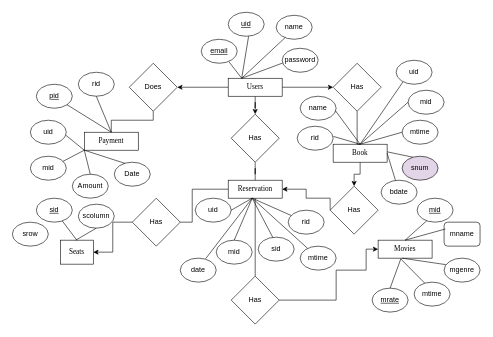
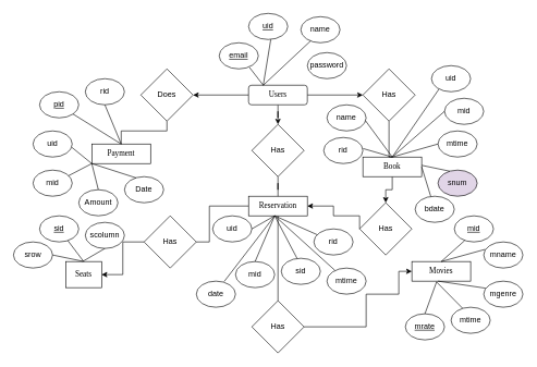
  <mxCell id="0" />
  <mxCell id="1" parent="0" />
  <mxCell id="2" style="edgeStyle=orthogonalEdgeStyle;rounded=0;orthogonalLoop=1;jettySize=auto;html=1;entryX=0.5;entryY=0;entryDx=0;entryDy=0;" parent="1" source="3" target="25" edge="1"><mxGeometry relative="1" as="geometry" /></mxCell>
  <mxCell id="3" value="&lt;font face=&quot;Times New Roman&quot;&gt;Book&lt;/font&gt;" style="rounded=0;whiteSpace=wrap;html=1;" parent="1" vertex="1"><mxGeometry x="555" y="240" width="90" height="30" as="geometry" /></mxCell>
  <mxCell id="4" value="&lt;font face=&quot;Times New Roman&quot;&gt;Movies&lt;br&gt;&lt;/font&gt;" style="rounded=0;whiteSpace=wrap;html=1;" parent="1" vertex="1"><mxGeometry x="630" y="400" width="90" height="30" as="geometry" /></mxCell>
  <mxCell id="5" value="&lt;font face=&quot;Times New Roman&quot;&gt;&lt;font style=&quot;font-size: 12px;&quot;&gt;Payment&lt;/font&gt;&lt;br&gt;&lt;/font&gt;" style="rounded=0;whiteSpace=wrap;html=1;" parent="1" vertex="1"><mxGeometry x="140" y="220" width="90" height="30" as="geometry" /></mxCell>
  <mxCell id="6" style="edgeStyle=orthogonalEdgeStyle;rounded=0;orthogonalLoop=1;jettySize=auto;html=1;entryX=0.5;entryY=0;entryDx=0;entryDy=0;endArrow=none;endFill=0;" parent="1" source="8" target="21" edge="1"><mxGeometry relative="1" as="geometry" /></mxCell>
  <mxCell id="7" value="" style="edgeStyle=orthogonalEdgeStyle;rounded=0;orthogonalLoop=1;jettySize=auto;html=1;endArrow=none;endFill=0;" parent="1" source="8" target="23" edge="1"><mxGeometry relative="1" as="geometry"><Array as="points"><mxPoint x="320" y="315" /><mxPoint x="320" y="370" /></Array></mxGeometry></mxCell>
  <mxCell id="8" value="&lt;font face=&quot;Times New Roman&quot;&gt;&lt;font style=&quot;font-size: 12px;&quot;&gt;Reservation&lt;/font&gt;&lt;br&gt;&lt;/font&gt;" style="rounded=0;whiteSpace=wrap;html=1;" parent="1" vertex="1"><mxGeometry x="380" y="300" width="90" height="30" as="geometry" /></mxCell>
  <mxCell id="9" value="&lt;font face=&quot;Times New Roman&quot;&gt;&lt;font style=&quot;font-size: 12px;&quot;&gt;Seats&lt;/font&gt;&lt;br&gt;&lt;/font&gt;" style="rounded=0;whiteSpace=wrap;html=1;" parent="1" vertex="1"><mxGeometry x="100" y="400" width="55" height="40" as="geometry" /></mxCell>
  <mxCell id="10" value="" style="edgeStyle=orthogonalEdgeStyle;rounded=0;orthogonalLoop=1;jettySize=auto;html=1;endArrow=classic;endFill=1;" parent="1" source="13" target="15" edge="1"><mxGeometry relative="1" as="geometry" /></mxCell>
  <mxCell id="11" value="" style="edgeStyle=orthogonalEdgeStyle;rounded=0;orthogonalLoop=1;jettySize=auto;html=1;endArrow=classic;endFill=1;" parent="1" source="13" target="17" edge="1"><mxGeometry relative="1" as="geometry" /></mxCell>
  <mxCell id="12" style="edgeStyle=orthogonalEdgeStyle;rounded=0;orthogonalLoop=1;jettySize=auto;html=1;entryX=0.5;entryY=0;entryDx=0;entryDy=0;" parent="1" source="13" target="19" edge="1"><mxGeometry relative="1" as="geometry" /></mxCell>
- <mxCell id="13" value="&lt;font face=&quot;Times New Roman&quot;&gt;&lt;font style=&quot;font-size: 12px;&quot;&gt;Users&lt;/font&gt;&lt;br&gt;&lt;/font&gt;" style="rounded=0;whiteSpace=wrap;html=1;" parent="1" vertex="1"><mxGeometry x="380" y="130" width="90" height="30" as="geometry" /></mxCell>
+ <mxCell id="13" value="&lt;font face=&quot;Times New Roman&quot;&gt;&lt;font style=&quot;font-size: 12px;&quot;&gt;Users&lt;/font&gt;&lt;br&gt;&lt;/font&gt;" style="whiteSpace=wrap;html=1;rounded=1;" parent="1" vertex="1"><mxGeometry x="380" y="130" width="90" height="30" as="geometry" /></mxCell>
  <mxCell id="14" style="edgeStyle=orthogonalEdgeStyle;rounded=0;orthogonalLoop=1;jettySize=auto;html=1;entryX=0.5;entryY=0;entryDx=0;entryDy=0;endArrow=none;endFill=0;" parent="1" source="15" target="3" edge="1"><mxGeometry relative="1" as="geometry"><Array as="points"><mxPoint x="595" y="240" /></Array></mxGeometry></mxCell>
  <mxCell id="15" value="Has" style="rhombus;whiteSpace=wrap;html=1;rounded=0;" parent="1" vertex="1"><mxGeometry x="555" y="105" width="80" height="80" as="geometry" /></mxCell>
  <mxCell id="16" value="" style="edgeStyle=orthogonalEdgeStyle;rounded=0;orthogonalLoop=1;jettySize=auto;html=1;endArrow=none;endFill=0;" parent="1" source="17" target="5" edge="1"><mxGeometry relative="1" as="geometry"><Array as="points"><mxPoint x="255" y="200" /><mxPoint x="185" y="200" /></Array></mxGeometry></mxCell>
  <mxCell id="17" value="Does" style="rhombus;whiteSpace=wrap;html=1;rounded=0;" parent="1" vertex="1"><mxGeometry x="215" y="105" width="80" height="80" as="geometry" /></mxCell>
  <mxCell id="18" style="edgeStyle=orthogonalEdgeStyle;rounded=0;orthogonalLoop=1;jettySize=auto;html=1;endArrow=none;endFill=0;" parent="1" source="19" target="8" edge="1"><mxGeometry relative="1" as="geometry" /></mxCell>
  <mxCell id="19" value="Has" style="rhombus;whiteSpace=wrap;html=1;rounded=0;" parent="1" vertex="1"><mxGeometry x="385" y="190" width="80" height="80" as="geometry" /></mxCell>
  <mxCell id="20" style="edgeStyle=orthogonalEdgeStyle;rounded=0;orthogonalLoop=1;jettySize=auto;html=1;entryX=0;entryY=0.5;entryDx=0;entryDy=0;" parent="1" source="21" target="4" edge="1"><mxGeometry relative="1" as="geometry"><Array as="points"><mxPoint x="560" y="500" /><mxPoint x="560" y="450" /><mxPoint x="610" y="450" /><mxPoint x="610" y="415" /></Array></mxGeometry></mxCell>
  <mxCell id="21" value="Has" style="rhombus;whiteSpace=wrap;html=1;rounded=0;" parent="1" vertex="1"><mxGeometry x="385" y="460" width="80" height="80" as="geometry" /></mxCell>
  <mxCell id="22" value="" style="edgeStyle=orthogonalEdgeStyle;rounded=0;orthogonalLoop=1;jettySize=auto;html=1;" parent="1" source="23" target="9" edge="1"><mxGeometry relative="1" as="geometry" /></mxCell>
  <mxCell id="23" value="Has" style="rhombus;whiteSpace=wrap;html=1;rounded=0;" parent="1" vertex="1"><mxGeometry x="220" y="330" width="80" height="80" as="geometry" /></mxCell>
  <mxCell id="24" style="edgeStyle=orthogonalEdgeStyle;rounded=0;orthogonalLoop=1;jettySize=auto;html=1;exitX=0;exitY=0.5;exitDx=0;exitDy=0;" parent="1" source="25" target="8" edge="1"><mxGeometry relative="1" as="geometry"><Array as="points"><mxPoint x="550" y="330" /><mxPoint x="510" y="330" /><mxPoint x="510" y="315" /></Array></mxGeometry></mxCell>
  <mxCell id="25" value="Has" style="rhombus;whiteSpace=wrap;html=1;rounded=0;" parent="1" vertex="1"><mxGeometry x="550" y="310" width="80" height="80" as="geometry" /></mxCell>
  <mxCell id="26" value="uid" style="ellipse;whiteSpace=wrap;html=1;" parent="1" vertex="1"><mxGeometry x="50" y="200" width="60" height="40" as="geometry" /></mxCell>
  <mxCell id="27" value="rid&lt;br&gt;" style="ellipse;whiteSpace=wrap;html=1;" parent="1" vertex="1"><mxGeometry x="130" y="120" width="60" height="40" as="geometry" /></mxCell>
  <mxCell id="28" value="&lt;u&gt;pid&lt;/u&gt;" style="ellipse;whiteSpace=wrap;html=1;" parent="1" vertex="1"><mxGeometry x="60" y="140" width="60" height="40" as="geometry" /></mxCell>
  <mxCell id="29" value="mid" style="ellipse;whiteSpace=wrap;html=1;" parent="1" vertex="1"><mxGeometry x="50" y="260" width="60" height="40" as="geometry" /></mxCell>
  <mxCell id="30" value="Amount" style="ellipse;whiteSpace=wrap;html=1;" parent="1" vertex="1"><mxGeometry x="120" y="290" width="60" height="40" as="geometry" /></mxCell>
  <mxCell id="31" value="Date" style="ellipse;whiteSpace=wrap;html=1;" parent="1" vertex="1"><mxGeometry x="190" y="270" width="60" height="40" as="geometry" /></mxCell>
  <mxCell id="32" value="" style="endArrow=none;html=1;rounded=0;entryX=0.5;entryY=1;entryDx=0;entryDy=0;exitX=0.5;exitY=0;exitDx=0;exitDy=0;" parent="1" source="5" target="27" edge="1"><mxGeometry width="50" height="50" relative="1" as="geometry"><mxPoint x="320" y="315" as="sourcePoint" /><mxPoint x="50" y="105" as="targetPoint" /><Array as="points" /></mxGeometry></mxCell>
  <mxCell id="33" value="" style="endArrow=none;html=1;rounded=0;entryX=1;entryY=1;entryDx=0;entryDy=0;exitX=0.5;exitY=0;exitDx=0;exitDy=0;" parent="1" source="5" target="28" edge="1"><mxGeometry width="50" height="50" relative="1" as="geometry"><mxPoint x="180" y="220" as="sourcePoint" /><mxPoint x="170" y="150" as="targetPoint" /><Array as="points" /></mxGeometry></mxCell>
  <mxCell id="34" value="" style="endArrow=none;html=1;rounded=0;entryX=0.992;entryY=0.632;entryDx=0;entryDy=0;exitX=0;exitY=1;exitDx=0;exitDy=0;entryPerimeter=0;" parent="1" source="5" target="26" edge="1"><mxGeometry width="50" height="50" relative="1" as="geometry"><mxPoint x="159" y="280" as="sourcePoint" /><mxPoint x="90" y="234" as="targetPoint" /><Array as="points" /></mxGeometry></mxCell>
  <mxCell id="35" value="" style="endArrow=none;html=1;rounded=0;entryX=0.904;entryY=0.217;entryDx=0;entryDy=0;exitX=0;exitY=1;exitDx=0;exitDy=0;entryPerimeter=0;" parent="1" source="5" target="29" edge="1"><mxGeometry width="50" height="50" relative="1" as="geometry"><mxPoint x="150" y="253" as="sourcePoint" /><mxPoint x="100" y="240" as="targetPoint" /><Array as="points" /></mxGeometry></mxCell>
  <mxCell id="36" value="" style="endArrow=none;html=1;rounded=0;entryX=0.5;entryY=0;entryDx=0;entryDy=0;exitX=0;exitY=1;exitDx=0;exitDy=0;" parent="1" source="5" target="30" edge="1"><mxGeometry width="50" height="50" relative="1" as="geometry"><mxPoint x="150" y="260" as="sourcePoint" /><mxPoint x="104" y="309" as="targetPoint" /><Array as="points" /></mxGeometry></mxCell>
  <mxCell id="37" value="" style="endArrow=none;html=1;rounded=0;entryX=0.3;entryY=0.05;entryDx=0;entryDy=0;entryPerimeter=0;exitX=0;exitY=1;exitDx=0;exitDy=0;" parent="1" source="5" target="31" edge="1"><mxGeometry width="50" height="50" relative="1" as="geometry"><mxPoint x="160" y="250" as="sourcePoint" /><mxPoint x="160" y="300" as="targetPoint" /><Array as="points" /></mxGeometry></mxCell>
  <mxCell id="38" value="&lt;u&gt;uid&lt;/u&gt;" style="ellipse;whiteSpace=wrap;html=1;" parent="1" vertex="1"><mxGeometry x="380" y="20" width="60" height="40" as="geometry" /></mxCell>
  <mxCell id="39" value="name" style="ellipse;whiteSpace=wrap;html=1;" parent="1" vertex="1"><mxGeometry x="460" y="25" width="60" height="40" as="geometry" /></mxCell>
  <mxCell id="40" value="&lt;u&gt;email&lt;/u&gt;" style="ellipse;whiteSpace=wrap;html=1;" parent="1" vertex="1"><mxGeometry x="335" y="65" width="60" height="40" as="geometry" /></mxCell>
  <mxCell id="41" value="password" style="ellipse;whiteSpace=wrap;html=1;" parent="1" vertex="1"><mxGeometry x="470" y="80" width="60" height="40" as="geometry" /></mxCell>
  <mxCell id="42" value="" style="endArrow=none;html=1;rounded=0;entryX=0.772;entryY=0.942;entryDx=0;entryDy=0;exitX=0.25;exitY=0;exitDx=0;exitDy=0;entryPerimeter=0;" parent="1" source="13" target="40" edge="1"><mxGeometry width="50" height="50" relative="1" as="geometry"><mxPoint x="195" y="230" as="sourcePoint" /><mxPoint x="170" y="170" as="targetPoint" /><Array as="points" /></mxGeometry></mxCell>
  <mxCell id="43" value="" style="endArrow=none;html=1;rounded=0;entryX=0.772;entryY=0.942;entryDx=0;entryDy=0;exitX=0.25;exitY=0;exitDx=0;exitDy=0;entryPerimeter=0;" parent="1" source="13" edge="1"><mxGeometry width="50" height="50" relative="1" as="geometry"><mxPoint x="436" y="87" as="sourcePoint" /><mxPoint x="414" y="60" as="targetPoint" /><Array as="points" /></mxGeometry></mxCell>
  <mxCell id="44" value="" style="endArrow=none;html=1;rounded=0;entryX=0.249;entryY=0.93;entryDx=0;entryDy=0;exitX=0.25;exitY=0;exitDx=0;exitDy=0;entryPerimeter=0;" parent="1" source="13" target="39" edge="1"><mxGeometry width="50" height="50" relative="1" as="geometry"><mxPoint x="413" y="140" as="sourcePoint" /><mxPoint x="424" y="70" as="targetPoint" /><Array as="points" /></mxGeometry></mxCell>
- <mxCell id="45" value="" style="endArrow=none;html=1;rounded=0;entryX=0.013;entryY=0.616;entryDx=0;entryDy=0;exitX=0.25;exitY=0;exitDx=0;exitDy=0;entryPerimeter=0;" parent="1" source="13" target="41" edge="1"><mxGeometry width="50" height="50" relative="1" as="geometry"><mxPoint x="413" y="140" as="sourcePoint" /><mxPoint x="485" y="72" as="targetPoint" /><Array as="points" /></mxGeometry></mxCell>
  <mxCell id="46" value="rid&lt;br&gt;" style="ellipse;whiteSpace=wrap;html=1;" parent="1" vertex="1"><mxGeometry x="480" y="350" width="60" height="40" as="geometry" /></mxCell>
  <mxCell id="47" value="sid" style="ellipse;whiteSpace=wrap;html=1;" parent="1" vertex="1"><mxGeometry x="430" y="395" width="60" height="40" as="geometry" /></mxCell>
  <mxCell id="48" value="mid" style="ellipse;whiteSpace=wrap;html=1;" parent="1" vertex="1"><mxGeometry x="360" y="400" width="60" height="40" as="geometry" /></mxCell>
  <mxCell id="49" value="uid" style="ellipse;whiteSpace=wrap;html=1;" parent="1" vertex="1"><mxGeometry x="325" y="330" width="60" height="40" as="geometry" /></mxCell>
  <mxCell id="50" value="mtime" style="ellipse;whiteSpace=wrap;html=1;" parent="1" vertex="1"><mxGeometry x="500" y="410" width="60" height="40" as="geometry" /></mxCell>
  <mxCell id="51" value="date" style="ellipse;whiteSpace=wrap;html=1;" parent="1" vertex="1"><mxGeometry x="300" y="430" width="60" height="40" as="geometry" /></mxCell>
  <mxCell id="52" value="" style="endArrow=none;html=1;rounded=0;" parent="1" source="46" edge="1"><mxGeometry width="50" height="50" relative="1" as="geometry"><mxPoint x="150" y="260" as="sourcePoint" /><mxPoint x="420" y="330" as="targetPoint" /><Array as="points" /></mxGeometry></mxCell>
  <mxCell id="53" value="" style="endArrow=none;html=1;rounded=0;exitX=1;exitY=0.5;exitDx=0;exitDy=0;" parent="1" source="49" edge="1"><mxGeometry width="50" height="50" relative="1" as="geometry"><mxPoint x="489" y="376" as="sourcePoint" /><mxPoint x="420" y="330" as="targetPoint" /><Array as="points" /></mxGeometry></mxCell>
  <mxCell id="54" value="" style="endArrow=none;html=1;rounded=0;exitX=0.406;exitY=0.01;exitDx=0;exitDy=0;exitPerimeter=0;" parent="1" source="47" edge="1"><mxGeometry width="50" height="50" relative="1" as="geometry"><mxPoint x="470" y="410" as="sourcePoint" /><mxPoint x="420" y="330" as="targetPoint" /><Array as="points" /></mxGeometry></mxCell>
  <mxCell id="55" value="" style="endArrow=none;html=1;rounded=0;exitX=0.206;exitY=0.091;exitDx=0;exitDy=0;exitPerimeter=0;" parent="1" source="50" edge="1"><mxGeometry width="50" height="50" relative="1" as="geometry"><mxPoint x="511" y="413" as="sourcePoint" /><mxPoint x="420" y="330" as="targetPoint" /><Array as="points" /></mxGeometry></mxCell>
  <mxCell id="56" value="" style="endArrow=none;html=1;rounded=0;exitX=0.5;exitY=0;exitDx=0;exitDy=0;" parent="1" source="48" edge="1"><mxGeometry width="50" height="50" relative="1" as="geometry"><mxPoint x="480" y="420" as="sourcePoint" /><mxPoint x="420" y="330" as="targetPoint" /><Array as="points" /></mxGeometry></mxCell>
  <mxCell id="57" value="" style="endArrow=none;html=1;rounded=0;exitX=0.711;exitY=0.015;exitDx=0;exitDy=0;exitPerimeter=0;" parent="1" source="51" edge="1"><mxGeometry width="50" height="50" relative="1" as="geometry"><mxPoint x="400" y="430" as="sourcePoint" /><mxPoint x="420" y="330" as="targetPoint" /><Array as="points" /></mxGeometry></mxCell>
  <mxCell id="58" value="uid" style="ellipse;whiteSpace=wrap;html=1;" parent="1" vertex="1"><mxGeometry x="660" y="100" width="60" height="40" as="geometry" /></mxCell>
  <mxCell id="59" value="mid" style="ellipse;whiteSpace=wrap;html=1;" parent="1" vertex="1"><mxGeometry x="680" y="150" width="60" height="40" as="geometry" /></mxCell>
  <mxCell id="60" value="name" style="ellipse;whiteSpace=wrap;html=1;" parent="1" vertex="1"><mxGeometry x="500" y="160" width="60" height="40" as="geometry" /></mxCell>
  <mxCell id="61" value="rid&lt;br&gt;" style="ellipse;whiteSpace=wrap;html=1;" parent="1" vertex="1"><mxGeometry x="495" y="210" width="60" height="40" as="geometry" /></mxCell>
  <mxCell id="62" value="mtime" style="ellipse;whiteSpace=wrap;html=1;" parent="1" vertex="1"><mxGeometry x="670" y="200" width="60" height="40" as="geometry" /></mxCell>
  <mxCell id="63" value="snum" style="ellipse;whiteSpace=wrap;html=1;fillColor=#e1d5e7;" parent="1" vertex="1"><mxGeometry x="670" y="260" width="60" height="40" as="geometry" /></mxCell>
  <mxCell id="64" value="bdate" style="ellipse;whiteSpace=wrap;html=1;" parent="1" vertex="1"><mxGeometry x="635" y="300" width="60" height="40" as="geometry" /></mxCell>
  <mxCell id="65" value="" style="endArrow=none;html=1;rounded=0;entryX=0.187;entryY=0.909;entryDx=0;entryDy=0;entryPerimeter=0;" parent="1" target="58" edge="1"><mxGeometry width="50" height="50" relative="1" as="geometry"><mxPoint x="600" y="240" as="sourcePoint" /><mxPoint x="481" y="115" as="targetPoint" /><Array as="points" /></mxGeometry></mxCell>
  <mxCell id="66" value="" style="endArrow=none;html=1;rounded=0;entryX=0;entryY=0.5;entryDx=0;entryDy=0;" parent="1" target="59" edge="1"><mxGeometry width="50" height="50" relative="1" as="geometry"><mxPoint x="600" y="240" as="sourcePoint" /><mxPoint x="680" y="150" as="targetPoint" /><Array as="points" /></mxGeometry></mxCell>
  <mxCell id="67" value="" style="endArrow=none;html=1;rounded=0;entryX=0.982;entryY=0.606;entryDx=0;entryDy=0;entryPerimeter=0;" parent="1" target="60" edge="1"><mxGeometry width="50" height="50" relative="1" as="geometry"><mxPoint x="600" y="240" as="sourcePoint" /><mxPoint x="681" y="146" as="targetPoint" /><Array as="points" /></mxGeometry></mxCell>
  <mxCell id="68" value="" style="endArrow=none;html=1;rounded=0;entryX=1.006;entryY=0.425;entryDx=0;entryDy=0;entryPerimeter=0;exitX=0.5;exitY=0;exitDx=0;exitDy=0;" parent="1" source="3" target="61" edge="1"><mxGeometry width="50" height="50" relative="1" as="geometry"><mxPoint x="610" y="250" as="sourcePoint" /><mxPoint x="569" y="194" as="targetPoint" /><Array as="points" /></mxGeometry></mxCell>
  <mxCell id="69" value="" style="endArrow=none;html=1;rounded=0;entryX=0;entryY=0.5;entryDx=0;entryDy=0;exitX=0.5;exitY=0;exitDx=0;exitDy=0;" parent="1" source="3" target="62" edge="1"><mxGeometry width="50" height="50" relative="1" as="geometry"><mxPoint x="610" y="250" as="sourcePoint" /><mxPoint x="565" y="237" as="targetPoint" /><Array as="points" /></mxGeometry></mxCell>
  <mxCell id="70" value="" style="endArrow=none;html=1;rounded=0;entryX=0.3;entryY=0.042;entryDx=0;entryDy=0;exitX=1;exitY=0.422;exitDx=0;exitDy=0;entryPerimeter=0;exitPerimeter=0;" parent="1" source="3" target="63" edge="1"><mxGeometry width="50" height="50" relative="1" as="geometry"><mxPoint x="610" y="250" as="sourcePoint" /><mxPoint x="680" y="230" as="targetPoint" /><Array as="points" /></mxGeometry></mxCell>
  <mxCell id="71" value="" style="endArrow=none;html=1;rounded=0;exitX=1;exitY=0.5;exitDx=0;exitDy=0;" parent="1" source="3" target="64" edge="1"><mxGeometry width="50" height="50" relative="1" as="geometry"><mxPoint x="655" y="263" as="sourcePoint" /><mxPoint x="698" y="272" as="targetPoint" /><Array as="points" /></mxGeometry></mxCell>
  <mxCell id="72" value="&lt;u&gt;sid&lt;/u&gt;" style="ellipse;whiteSpace=wrap;html=1;" parent="1" vertex="1"><mxGeometry x="60" y="330" width="60" height="40" as="geometry" /></mxCell>
  <mxCell id="73" value="scolumn" style="ellipse;whiteSpace=wrap;html=1;" parent="1" vertex="1"><mxGeometry x="130" y="340" width="60" height="40" as="geometry" /></mxCell>
  <mxCell id="74" value="srow" style="ellipse;whiteSpace=wrap;html=1;" parent="1" vertex="1"><mxGeometry x="20" y="370" width="60" height="40" as="geometry" /></mxCell>
  <mxCell id="75" value="" style="endArrow=none;html=1;rounded=0;entryX=0.5;entryY=0;entryDx=0;entryDy=0;" parent="1" source="72" target="9" edge="1"><mxGeometry width="50" height="50" relative="1" as="geometry"><mxPoint x="150" y="260" as="sourcePoint" /><mxPoint x="150" y="380" as="targetPoint" /><Array as="points" /></mxGeometry></mxCell>
  <mxCell id="76" value="" style="endArrow=none;html=1;rounded=0;exitX=0.5;exitY=1;exitDx=0;exitDy=0;entryX=0.471;entryY=-0.002;entryDx=0;entryDy=0;entryPerimeter=0;" parent="1" source="73" target="9" edge="1"><mxGeometry width="50" height="50" relative="1" as="geometry"><mxPoint x="120" y="380" as="sourcePoint" /><mxPoint x="155" y="410" as="targetPoint" /><Array as="points" /></mxGeometry></mxCell>
+ <mxCell id="77" value="" style="endArrow=none;html=1;rounded=0;entryX=0.474;entryY=-0.011;entryDx=0;entryDy=0;exitX=1;exitY=0.5;exitDx=0;exitDy=0;entryPerimeter=0;" parent="1" source="74" target="9" edge="1"><mxGeometry width="50" height="50" relative="1" as="geometry"><mxPoint x="118" y="376" as="sourcePoint" /><mxPoint x="155" y="410" as="targetPoint" /><Array as="points" /></mxGeometry></mxCell>
  <mxCell id="78" value="&lt;u&gt;mid&lt;/u&gt;" style="ellipse;whiteSpace=wrap;html=1;" parent="1" vertex="1"><mxGeometry x="695" y="330" width="60" height="40" as="geometry" /></mxCell>
- <mxCell id="79" value="mname" style="whiteSpace=wrap;html=1;rounded=1;" parent="1" vertex="1"><mxGeometry x="740" y="370" width="60" height="40" as="geometry" /></mxCell>
+ <mxCell id="79" value="mname" style="ellipse;whiteSpace=wrap;html=1;" parent="1" vertex="1"><mxGeometry x="740" y="370" width="60" height="40" as="geometry" /></mxCell>
  <mxCell id="80" value="mgenre" style="ellipse;whiteSpace=wrap;html=1;" parent="1" vertex="1"><mxGeometry x="740" y="430" width="60" height="40" as="geometry" /></mxCell>
  <mxCell id="81" value="&lt;u&gt;mrate&lt;/u&gt;" style="ellipse;whiteSpace=wrap;html=1;" parent="1" vertex="1"><mxGeometry x="620" y="480" width="60" height="40" as="geometry" /></mxCell>
  <mxCell id="82" value="mtime" style="ellipse;whiteSpace=wrap;html=1;" parent="1" vertex="1"><mxGeometry x="690" y="470" width="60" height="40" as="geometry" /></mxCell>
  <mxCell id="83" value="" style="endArrow=none;html=1;rounded=0;exitX=0.423;exitY=1.018;exitDx=0;exitDy=0;exitPerimeter=0;entryX=0.5;entryY=0;entryDx=0;entryDy=0;" parent="1" source="4" target="81" edge="1"><mxGeometry width="50" height="50" relative="1" as="geometry"><mxPoint x="522" y="424" as="sourcePoint" /><mxPoint x="650" y="470" as="targetPoint" /><Array as="points" /></mxGeometry></mxCell>
  <mxCell id="84" value="" style="endArrow=none;html=1;rounded=0;exitX=0.421;exitY=1.048;exitDx=0;exitDy=0;exitPerimeter=0;entryX=0.293;entryY=0.04;entryDx=0;entryDy=0;entryPerimeter=0;" parent="1" source="4" target="82" edge="1"><mxGeometry width="50" height="50" relative="1" as="geometry"><mxPoint x="678" y="441" as="sourcePoint" /><mxPoint x="660" y="490" as="targetPoint" /><Array as="points" /></mxGeometry></mxCell>
  <mxCell id="85" value="" style="endArrow=none;html=1;rounded=0;entryX=0.049;entryY=0.271;entryDx=0;entryDy=0;entryPerimeter=0;" parent="1" target="80" edge="1"><mxGeometry width="50" height="50" relative="1" as="geometry"><mxPoint x="670" y="430" as="sourcePoint" /><mxPoint x="741" y="441" as="targetPoint" /><Array as="points" /></mxGeometry></mxCell>
  <mxCell id="86" value="" style="endArrow=none;html=1;rounded=0;entryX=0.037;entryY=0.284;entryDx=0;entryDy=0;entryPerimeter=0;exitX=0.5;exitY=0;exitDx=0;exitDy=0;" parent="1" source="4" target="79" edge="1"><mxGeometry width="50" height="50" relative="1" as="geometry"><mxPoint x="680" y="440" as="sourcePoint" /><mxPoint x="753" y="451" as="targetPoint" /><Array as="points" /></mxGeometry></mxCell>
  <mxCell id="87" value="" style="endArrow=none;html=1;rounded=0;entryX=0.268;entryY=0.942;entryDx=0;entryDy=0;entryPerimeter=0;exitX=0.5;exitY=0;exitDx=0;exitDy=0;" parent="1" source="4" target="78" edge="1"><mxGeometry width="50" height="50" relative="1" as="geometry"><mxPoint x="685" y="410" as="sourcePoint" /><mxPoint x="752" y="391" as="targetPoint" /><Array as="points" /></mxGeometry></mxCell>
